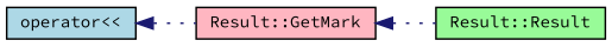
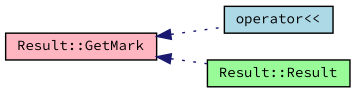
  digraph {
    fontname="Source Code Pro"
    rankdir=LR
    node [color=black fontname="Source Code Pro" fontsize=10 shape=record style=filled]
    edge [color=midnightblue dir=back fontname="Source Code Pro" fontsize=10 labelfontname=Helvetica labelfontsize=10 style=dotted]
    n1 [fillcolor=lightpink fontcolor=black height=0.2 label="Result::GetMark" width=0.4]
    n2 [fillcolor=lightblue height=0.2 label="operator\<\<" width=0.4]
    n3 [fillcolor=palegreen height=0.2 label="Result::Result" width=0.4]
-   n2 -> n1
+   n1 -> n2
    n1 -> n3
  }
